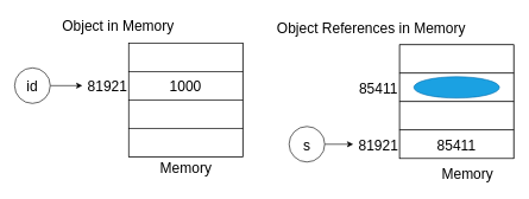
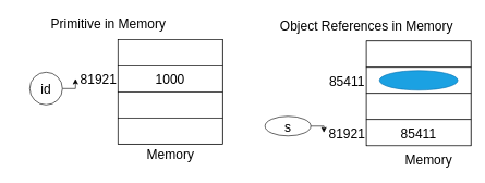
  <mxCell id="0" />
  <mxCell id="1" parent="0" />
  <mxCell id="2" value="" style="edgeStyle=orthogonalEdgeStyle;rounded=0;orthogonalLoop=1;jettySize=auto;html=1;fontSize=20;" edge="1" parent="1" source="3" target="10"><mxGeometry relative="1" as="geometry" /></mxCell>
- <mxCell id="3" value="&lt;font style=&quot;font-size: 20px&quot;&gt;id&lt;/font&gt;" style="ellipse;whiteSpace=wrap;html=1;aspect=fixed;" vertex="1" parent="1"><mxGeometry x="20" y="95" width="50" height="50" as="geometry" /></mxCell>
+ <mxCell id="3" value="&lt;font style=&quot;font-size: 20px&quot;&gt;id&lt;/font&gt;" style="ellipse;whiteSpace=wrap;html=1;aspect=fixed;" vertex="1" parent="1"><mxGeometry x="45" y="110" width="50" height="50" as="geometry" /></mxCell>
  <mxCell id="4" value="" style="whiteSpace=wrap;html=1;aspect=fixed;fontSize=20;" vertex="1" parent="1"><mxGeometry x="180" y="60" width="160" height="160" as="geometry" /></mxCell>
  <mxCell id="5" value="" style="rounded=0;whiteSpace=wrap;html=1;fontSize=20;" vertex="1" parent="1"><mxGeometry x="180" y="60" width="160" height="40" as="geometry" /></mxCell>
  <mxCell id="6" value="1000" style="rounded=0;whiteSpace=wrap;html=1;fontSize=20;" vertex="1" parent="1"><mxGeometry x="180" y="100" width="160" height="40" as="geometry" /></mxCell>
  <mxCell id="7" value="" style="rounded=0;whiteSpace=wrap;html=1;fontSize=20;" vertex="1" parent="1"><mxGeometry x="180" y="140" width="160" height="40" as="geometry" /></mxCell>
  <mxCell id="8" value="" style="rounded=0;whiteSpace=wrap;html=1;fontSize=20;" vertex="1" parent="1"><mxGeometry x="180" y="180" width="160" height="40" as="geometry" /></mxCell>
  <mxCell id="9" value="Memory" style="text;html=1;align=center;verticalAlign=middle;resizable=0;points=[];autosize=1;strokeColor=none;fillColor=none;fontSize=20;" vertex="1" parent="1"><mxGeometry x="215" y="220" width="90" height="30" as="geometry" /></mxCell>
  <mxCell id="10" value="81921" style="text;html=1;align=center;verticalAlign=middle;resizable=0;points=[];autosize=1;strokeColor=none;fillColor=none;fontSize=20;" vertex="1" parent="1"><mxGeometry x="115" y="105" width="70" height="30" as="geometry" /></mxCell>
- <mxCell id="11" value="Object in Memory" style="text;html=1;align=center;verticalAlign=middle;resizable=0;points=[];autosize=1;strokeColor=none;fillColor=none;fontSize=20;" vertex="1" parent="1"><mxGeometry x="70" y="20" width="190" height="30" as="geometry" /></mxCell>
+ <mxCell id="11" value="Primitive in Memory" style="text;html=1;align=center;verticalAlign=middle;resizable=0;points=[];autosize=1;strokeColor=none;fillColor=none;fontSize=20;" vertex="1" parent="1"><mxGeometry x="70" y="20" width="190" height="30" as="geometry" /></mxCell>
  <mxCell id="12" value="" style="edgeStyle=orthogonalEdgeStyle;rounded=0;orthogonalLoop=1;jettySize=auto;html=1;fontSize=20;" edge="1" parent="1" source="13" target="20"><mxGeometry relative="1" as="geometry" /></mxCell>
- <mxCell id="13" value="&lt;font style=&quot;font-size: 20px&quot;&gt;s&lt;/font&gt;" style="ellipse;whiteSpace=wrap;html=1;aspect=fixed;" vertex="1" parent="1"><mxGeometry x="405" y="177.5" width="50" height="50" as="geometry" /></mxCell>
+ <mxCell id="13" value="&lt;font style=&quot;font-size: 20px&quot;&gt;s&lt;/font&gt;" style="ellipse;whiteSpace=wrap;html=1;aspect=fixed;" vertex="1" parent="1"><mxGeometry x="405" y="177.5" width="70" height="30" as="geometry" /></mxCell>
  <mxCell id="14" value="" style="whiteSpace=wrap;html=1;aspect=fixed;fontSize=20;" vertex="1" parent="1"><mxGeometry x="560" y="62.5" width="160" height="160" as="geometry" /></mxCell>
  <mxCell id="15" value="" style="rounded=0;whiteSpace=wrap;html=1;fontSize=20;" vertex="1" parent="1"><mxGeometry x="560" y="62.5" width="160" height="40" as="geometry" /></mxCell>
  <mxCell id="16" value="" style="rounded=0;whiteSpace=wrap;html=1;fontSize=20;" vertex="1" parent="1"><mxGeometry x="560" y="102.5" width="160" height="40" as="geometry" /></mxCell>
  <mxCell id="17" value="" style="rounded=0;whiteSpace=wrap;html=1;fontSize=20;" vertex="1" parent="1"><mxGeometry x="560" y="142.5" width="160" height="40" as="geometry" /></mxCell>
  <mxCell id="18" value="85411" style="rounded=0;whiteSpace=wrap;html=1;fontSize=20;" vertex="1" parent="1"><mxGeometry x="560" y="182.5" width="160" height="40" as="geometry" /></mxCell>
- <mxCell id="19" value="Object References in Memory" style="text;html=1;align=center;verticalAlign=middle;resizable=0;points=[];autosize=1;strokeColor=none;fillColor=none;fontSize=20;" vertex="1" parent="1"><mxGeometry x="380" y="22.5" width="280" height="30" as="geometry" /></mxCell>
+ <mxCell id="19" value="Object References in Memory" style="text;html=1;align=center;verticalAlign=middle;resizable=0;points=[];autosize=1;strokeColor=none;fillColor=none;fontSize=20;" vertex="1" parent="1"><mxGeometry x="420" y="22.5" width="280" height="30" as="geometry" /></mxCell>
  <mxCell id="20" value="81921" style="text;html=1;align=center;verticalAlign=middle;resizable=0;points=[];autosize=1;strokeColor=none;fillColor=none;fontSize=20;" vertex="1" parent="1"><mxGeometry x="495" y="187.5" width="70" height="30" as="geometry" /></mxCell>
  <mxCell id="21" value="85411" style="text;html=1;align=center;verticalAlign=middle;resizable=0;points=[];autosize=1;strokeColor=none;fillColor=none;fontSize=20;" vertex="1" parent="1"><mxGeometry x="495" y="107.5" width="70" height="30" as="geometry" /></mxCell>
  <mxCell id="22" value="" style="ellipse;whiteSpace=wrap;html=1;fontSize=20;fillColor=#1ba1e2;strokeColor=#006EAF;fontColor=#ffffff;" vertex="1" parent="1"><mxGeometry x="580" y="107.5" width="120" height="30" as="geometry" /></mxCell>
  <mxCell id="23" value="Memory" style="text;html=1;align=center;verticalAlign=middle;resizable=0;points=[];autosize=1;strokeColor=none;fillColor=none;fontSize=20;" vertex="1" parent="1"><mxGeometry x="610" y="227.5" width="90" height="30" as="geometry" /></mxCell>
